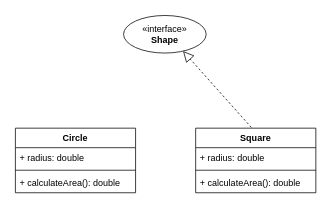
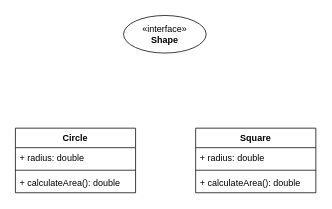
  <mxCell id="0" />
  <mxCell id="1" parent="0" />
  <mxCell id="2" value="«interface»&lt;br&gt;&lt;b&gt;Shape&lt;/b&gt;" style="ellipse;html=1;whiteSpace=wrap;" vertex="1" parent="1"><mxGeometry x="164" y="20" width="110" height="50" as="geometry" /></mxCell>
  <mxCell id="3" value="Circle" style="swimlane;fontStyle=1;align=center;verticalAlign=top;childLayout=stackLayout;horizontal=1;startSize=26;horizontalStack=0;resizeParent=1;resizeParentMax=0;resizeLast=0;collapsible=1;marginBottom=0;whiteSpace=wrap;html=1;" vertex="1" parent="1"><mxGeometry x="20" y="170" width="160" height="86" as="geometry" /></mxCell>
  <mxCell id="4" value="+ radius: double" style="text;strokeColor=none;fillColor=none;align=left;verticalAlign=top;spacingLeft=4;spacingRight=4;overflow=hidden;rotatable=0;points=[[0,0.5],[1,0.5]];portConstraint=eastwest;whiteSpace=wrap;html=1;" vertex="1" parent="3"><mxGeometry y="26" width="160" height="26" as="geometry" /></mxCell>
  <mxCell id="5" value="" style="line;strokeWidth=1;fillColor=none;align=left;verticalAlign=middle;spacingTop=-1;spacingLeft=3;spacingRight=3;rotatable=0;labelPosition=right;points=[];portConstraint=eastwest;strokeColor=inherit;" vertex="1" parent="3"><mxGeometry y="52" width="160" height="8" as="geometry" /></mxCell>
  <mxCell id="6" value="+ calculateArea(): double" style="text;strokeColor=none;fillColor=none;align=left;verticalAlign=top;spacingLeft=4;spacingRight=4;overflow=hidden;rotatable=0;points=[[0,0.5],[1,0.5]];portConstraint=eastwest;whiteSpace=wrap;html=1;" vertex="1" parent="3"><mxGeometry y="60" width="160" height="26" as="geometry" /></mxCell>
  <mxCell id="7" value="Square" style="swimlane;fontStyle=1;align=center;verticalAlign=top;childLayout=stackLayout;horizontal=1;startSize=26;horizontalStack=0;resizeParent=1;resizeParentMax=0;resizeLast=0;collapsible=1;marginBottom=0;whiteSpace=wrap;html=1;" vertex="1" parent="1"><mxGeometry x="260" y="170" width="160" height="86" as="geometry" /></mxCell>
  <mxCell id="8" value="+ radius: double" style="text;strokeColor=none;fillColor=none;align=left;verticalAlign=top;spacingLeft=4;spacingRight=4;overflow=hidden;rotatable=0;points=[[0,0.5],[1,0.5]];portConstraint=eastwest;whiteSpace=wrap;html=1;" vertex="1" parent="7"><mxGeometry y="26" width="160" height="26" as="geometry" /></mxCell>
  <mxCell id="9" value="" style="line;strokeWidth=1;fillColor=none;align=left;verticalAlign=middle;spacingTop=-1;spacingLeft=3;spacingRight=3;rotatable=0;labelPosition=right;points=[];portConstraint=eastwest;strokeColor=inherit;" vertex="1" parent="7"><mxGeometry y="52" width="160" height="8" as="geometry" /></mxCell>
  <mxCell id="10" value="+ calculateArea(): double" style="text;strokeColor=none;fillColor=none;align=left;verticalAlign=top;spacingLeft=4;spacingRight=4;overflow=hidden;rotatable=0;points=[[0,0.5],[1,0.5]];portConstraint=eastwest;whiteSpace=wrap;html=1;" vertex="1" parent="7"><mxGeometry y="60" width="160" height="26" as="geometry" /></mxCell>
- <mxCell id="11" value="" style="endArrow=block;dashed=1;endFill=0;endSize=12;html=1;rounded=0;exitX=0.463;exitY=-0.012;exitDx=0;exitDy=0;entryX=0.75;entryY=1;entryDx=0;entryDy=0;exitPerimeter=0;" edge="1" parent="1" source="7" target="2"><mxGeometry width="160" relative="1" as="geometry"><mxPoint x="150" y="200" as="sourcePoint" /><mxPoint x="218" y="100" as="targetPoint" /></mxGeometry></mxCell>
